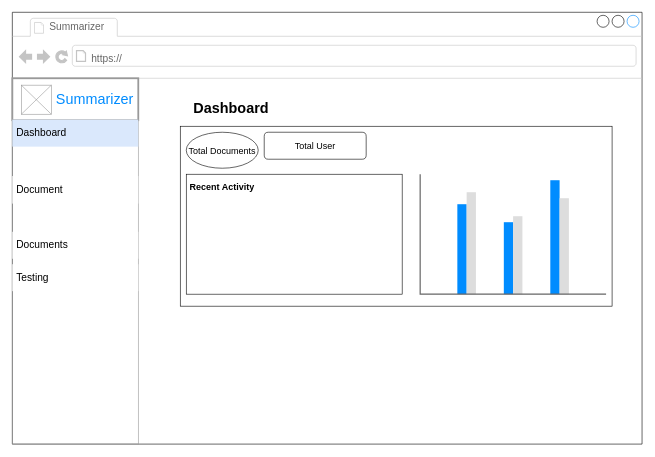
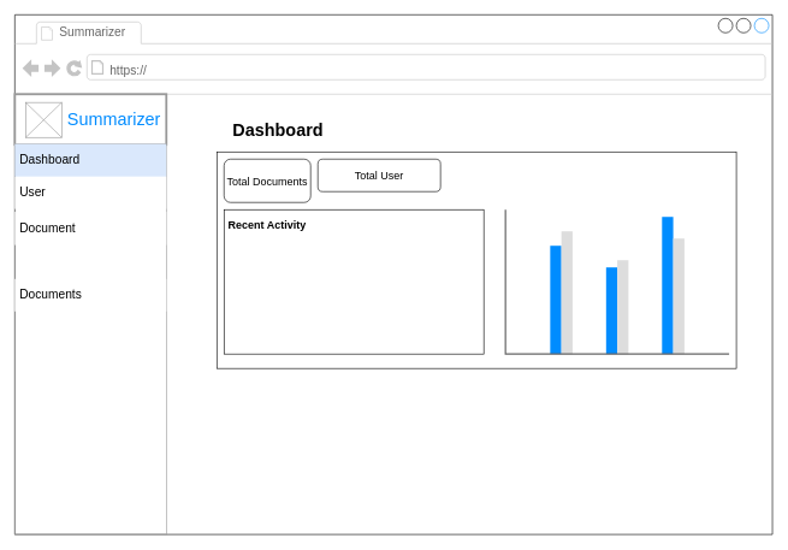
  <mxCell id="0" />
  <mxCell id="1" parent="0" />
  <mxCell id="2" value="" style="strokeWidth=1;shadow=0;dashed=0;align=center;html=1;shape=mxgraph.mockup.containers.browserWindow;rSize=0;strokeColor2=#008cff;strokeColor3=#c4c4c4;mainText=,;recursiveResize=0;fontSize=16;" parent="1" vertex="1"><mxGeometry x="20" y="20" width="1050" height="720" as="geometry" /></mxCell>
  <mxCell id="3" value="" style="rounded=0;whiteSpace=wrap;html=1;fillColor=none;" vertex="1" parent="2"><mxGeometry x="280" y="190" width="720" height="300" as="geometry" /></mxCell>
  <mxCell id="4" value="Summarizer" style="strokeWidth=1;shadow=0;dashed=0;align=center;html=1;shape=mxgraph.mockup.containers.anchor;fontSize=17;fontColor=#666666;align=left;" parent="2" vertex="1"><mxGeometry x="60" y="12" width="110" height="26" as="geometry" /></mxCell>
  <mxCell id="5" value="https://" style="strokeWidth=1;shadow=0;dashed=0;align=center;html=1;shape=mxgraph.mockup.containers.anchor;rSize=0;fontSize=17;fontColor=#666666;align=left;" parent="2" vertex="1"><mxGeometry x="130" y="60" width="200" height="35" as="geometry" /></mxCell>
  <mxCell id="6" value="" style="strokeWidth=1;shadow=0;dashed=0;align=center;html=1;shape=mxgraph.mockup.forms.rrect;rSize=0;strokeColor=#999999;fillColor=none;" parent="2" vertex="1"><mxGeometry y="110" width="210" height="610" as="geometry" /></mxCell>
  <mxCell id="7" value="&lt;div style=&quot;font-size: 24px&quot; align=&quot;right&quot;&gt;Summarizer&amp;nbsp; &lt;br&gt;&lt;/div&gt;" style="strokeWidth=3;shadow=0;dashed=0;align=right;html=1;shape=mxgraph.mockup.forms.rrect;rSize=0;strokeColor=#999999;fontColor=#008cff;fontSize=17;fillColor=#ffffff;resizeWidth=1;perimeterSpacing=4;" parent="6" vertex="1"><mxGeometry width="210" height="70" relative="1" as="geometry" /></mxCell>
  <mxCell id="8" value="" style="verticalLabelPosition=bottom;shadow=0;dashed=0;align=center;html=1;verticalAlign=top;strokeWidth=1;shape=mxgraph.mockup.graphics.simpleIcon;strokeColor=#999999;" parent="6" vertex="1"><mxGeometry x="15" y="11.51" width="50" height="48.49" as="geometry" /></mxCell>
  <mxCell id="9" value="Document" style="strokeWidth=1;shadow=0;dashed=0;align=center;html=1;shape=mxgraph.mockup.forms.rrect;rSize=0;fontSize=17;align=left;spacingLeft=5;resizeWidth=1;strokeColor=none;" parent="6" vertex="1"><mxGeometry width="210" height="46" relative="1" as="geometry"><mxPoint y="163" as="offset" /></mxGeometry></mxCell>
+ <mxCell id="10" value="User" style="strokeWidth=1;shadow=0;dashed=0;align=center;html=1;shape=mxgraph.mockup.forms.rrect;rSize=0;fontSize=17;align=left;spacingLeft=5;resizeWidth=1;strokeColor=none;" vertex="1" parent="6"><mxGeometry y="114" width="210" height="45" as="geometry" /></mxCell>
  <mxCell id="11" value="&lt;div&gt;Documents&lt;/div&gt;" style="strokeWidth=1;shadow=0;dashed=0;align=center;html=1;shape=mxgraph.mockup.forms.rrect;rSize=0;fontSize=17;align=left;spacingLeft=5;resizeWidth=1;strokeColor=none;" vertex="1" parent="6"><mxGeometry y="256" width="210" height="45" as="geometry" /></mxCell>
- <mxCell id="12" value="Testing" style="strokeWidth=1;shadow=0;dashed=0;align=center;html=1;shape=mxgraph.mockup.forms.rrect;rSize=0;fontSize=17;align=left;spacingLeft=5;resizeWidth=1;strokeColor=none;" vertex="1" parent="6"><mxGeometry y="310" width="210" height="45" as="geometry" /></mxCell>
  <mxCell id="13" value="Dashboard" style="strokeWidth=1;shadow=0;dashed=0;align=center;html=1;shape=mxgraph.mockup.forms.rrect;rSize=0;fontSize=17;align=left;spacingLeft=5;resizeWidth=1;fillColor=#dae8fc;strokeColor=none;" vertex="1" parent="6"><mxGeometry y="69" width="210" height="45" as="geometry" /></mxCell>
  <mxCell id="14" value="Dashboard" style="text;html=1;strokeColor=none;fillColor=none;align=center;verticalAlign=middle;whiteSpace=wrap;rounded=0;fontSize=24;fontColor=#000000;fontStyle=1" parent="2" vertex="1"><mxGeometry x="280" y="150" width="170" height="20" as="geometry" /></mxCell>
- <mxCell id="15" value="Total Documents" style="ellipse;whiteSpace=wrap;html=1;fillColor=none;fontSize=15;" vertex="1" parent="2"><mxGeometry x="290" y="200" width="120" height="60" as="geometry" /></mxCell>
+ <mxCell id="15" value="Total Documents" style="rounded=1;whiteSpace=wrap;html=1;fillColor=none;fontSize=15;" vertex="1" parent="2"><mxGeometry x="290" y="200" width="120" height="60" as="geometry" /></mxCell>
  <mxCell id="16" value="Total User" style="rounded=1;whiteSpace=wrap;html=1;fillColor=none;fontSize=15;" vertex="1" parent="2"><mxGeometry x="420" y="200" width="170" height="45" as="geometry" /></mxCell>
  <mxCell id="17" value="" style="verticalLabelPosition=bottom;shadow=0;dashed=0;align=center;html=1;verticalAlign=top;strokeWidth=1;shape=mxgraph.mockup.graphics.columnChart;strokeColor=none;strokeColor2=none;strokeColor3=#666666;fillColor2=#008cff;fillColor3=#dddddd;fillColor=none;fontSize=43;" vertex="1" parent="2"><mxGeometry x="680" y="270" width="310" height="200" as="geometry" /></mxCell>
  <mxCell id="18" value="" style="rounded=0;whiteSpace=wrap;html=1;fillColor=none;fontSize=15;" vertex="1" parent="2"><mxGeometry x="290" y="270" width="360" height="200" as="geometry" /></mxCell>
  <mxCell id="19" value="Recent Activity" style="text;html=1;strokeColor=none;fillColor=none;align=center;verticalAlign=middle;whiteSpace=wrap;rounded=0;fontSize=15;fontStyle=1" vertex="1" parent="2"><mxGeometry x="280" y="280" width="140" height="20" as="geometry" /></mxCell>
